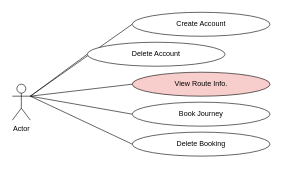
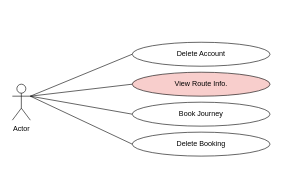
  <mxCell id="0" />
  <mxCell id="1" parent="0" />
  <mxCell id="2" value="Actor" style="shape=umlActor;verticalLabelPosition=bottom;verticalAlign=top;html=1;outlineConnect=0;" vertex="1" parent="1"><mxGeometry x="20" y="140" width="30" height="60" as="geometry" /></mxCell>
- <mxCell id="3" value="" style="endArrow=none;html=1;rounded=0;entryX=1;entryY=0.333;entryDx=0;entryDy=0;entryPerimeter=0;exitX=0;exitY=0.5;exitDx=0;exitDy=0;" edge="1" parent="1" source="11" target="2"><mxGeometry width="50" height="50" relative="1" as="geometry"><mxPoint x="220" y="60" as="sourcePoint" /><mxPoint x="-120" y="200" as="targetPoint" /></mxGeometry></mxCell>
  <mxCell id="4" value="" style="endArrow=none;html=1;rounded=0;exitX=0;exitY=0.5;exitDx=0;exitDy=0;" edge="1" parent="1" source="8"><mxGeometry width="50" height="50" relative="1" as="geometry"><mxPoint x="220" y="110" as="sourcePoint" /><mxPoint x="50" y="160" as="targetPoint" /></mxGeometry></mxCell>
  <mxCell id="5" value="" style="endArrow=none;html=1;rounded=0;entryX=1;entryY=0.333;entryDx=0;entryDy=0;entryPerimeter=0;exitX=0;exitY=0.5;exitDx=0;exitDy=0;" edge="1" parent="1" source="9" target="2"><mxGeometry width="50" height="50" relative="1" as="geometry"><mxPoint x="220" y="150" as="sourcePoint" /><mxPoint x="60" y="170" as="targetPoint" /></mxGeometry></mxCell>
  <mxCell id="6" value="" style="endArrow=none;html=1;rounded=0;entryX=1;entryY=0.333;entryDx=0;entryDy=0;entryPerimeter=0;exitX=0;exitY=0.5;exitDx=0;exitDy=0;" edge="1" parent="1" source="10" target="2"><mxGeometry width="50" height="50" relative="1" as="geometry"><mxPoint x="220" y="190" as="sourcePoint" /><mxPoint x="70" y="180" as="targetPoint" /></mxGeometry></mxCell>
  <mxCell id="7" value="" style="endArrow=none;html=1;rounded=0;exitX=0;exitY=0.5;exitDx=0;exitDy=0;" edge="1" parent="1" source="12"><mxGeometry width="50" height="50" relative="1" as="geometry"><mxPoint x="220" y="230" as="sourcePoint" /><mxPoint x="50" y="160" as="targetPoint" /></mxGeometry></mxCell>
- <mxCell id="8" value="Delete Account" style="ellipse;whiteSpace=wrap;html=1;strokeColor=#000000;fillColor=#FFFFFF;" vertex="1" parent="1"><mxGeometry x="145" y="70" width="230" height="40" as="geometry" /></mxCell>
+ <mxCell id="8" value="Delete Account" style="ellipse;whiteSpace=wrap;html=1;strokeColor=#000000;fillColor=#FFFFFF;" vertex="1" parent="1"><mxGeometry x="220" y="70" width="230" height="40" as="geometry" /></mxCell>
  <mxCell id="9" value="View Route Info." style="ellipse;whiteSpace=wrap;html=1;strokeColor=#000000;fillColor=#f8cecc;" vertex="1" parent="1"><mxGeometry x="220" y="120" width="230" height="40" as="geometry" /></mxCell>
  <mxCell id="10" value="Book Journey" style="ellipse;whiteSpace=wrap;html=1;strokeColor=#000000;fillColor=#FFFFFF;" vertex="1" parent="1"><mxGeometry x="220" y="170" width="230" height="40" as="geometry" /></mxCell>
- <mxCell id="11" value="Create Account" style="ellipse;whiteSpace=wrap;html=1;strokeColor=#000000;fillColor=#FFFFFF;" vertex="1" parent="1"><mxGeometry x="220" y="20" width="230" height="40" as="geometry" /></mxCell>
  <mxCell id="12" value="Delete Booking" style="ellipse;whiteSpace=wrap;html=1;strokeColor=#000000;fillColor=#FFFFFF;" vertex="1" parent="1"><mxGeometry x="220" y="220" width="230" height="40" as="geometry" /></mxCell>
